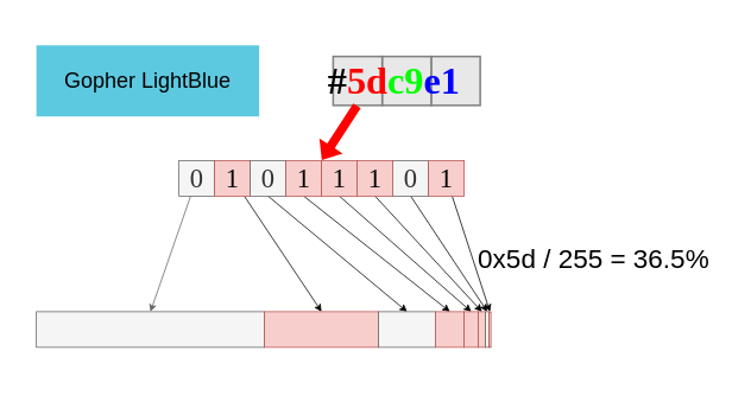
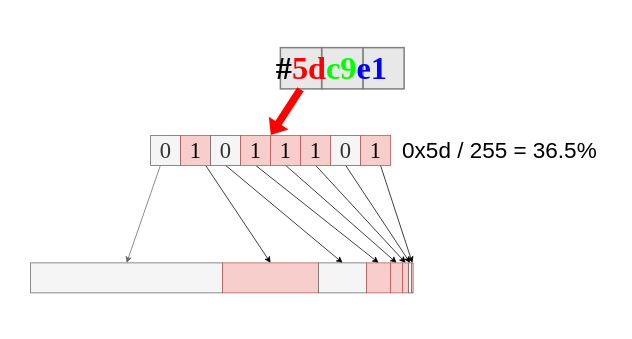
  <mxCell id="0" />
  <mxCell id="1" parent="0" />
  <mxCell id="2" value="" style="rounded=0;whiteSpace=wrap;html=1;strokeColor=none;strokeWidth=1;fillColor=#FFFFFF;fontFamily=Helvetica;fontSize=30;fontColor=#000000;" vertex="1" parent="1"><mxGeometry x="20" y="20" width="800" height="410" as="geometry" /></mxCell>
  <mxCell id="3" value="" style="whiteSpace=wrap;html=1;aspect=fixed;fillColor=#E8E8E8;fontFamily=Courier New;fontSize=26;strokeColor=#808080;fontColor=#333333;strokeWidth=2;" vertex="1" parent="1"><mxGeometry x="483" y="63" width="55" height="55" as="geometry" /></mxCell>
  <mxCell id="4" value="" style="whiteSpace=wrap;html=1;aspect=fixed;fillColor=#E8E8E8;fontFamily=Courier New;fontSize=26;strokeColor=#808080;fontColor=#333333;strokeWidth=2;" vertex="1" parent="1"><mxGeometry x="428" y="63" width="55" height="55" as="geometry" /></mxCell>
  <mxCell id="5" value="" style="whiteSpace=wrap;html=1;aspect=fixed;fillColor=#E8E8E8;fontFamily=Courier New;fontSize=26;strokeColor=#808080;fontColor=#333333;strokeWidth=2;" vertex="1" parent="1"><mxGeometry x="373" y="63" width="55" height="55" as="geometry" /></mxCell>
  <mxCell id="6" value="&lt;div style=&quot;font-size: 43px&quot;&gt;#&lt;font color=&quot;#FF0000&quot;&gt;5d&lt;/font&gt;&lt;font color=&quot;#00ff00&quot;&gt;c9&lt;/font&gt;&lt;font color=&quot;#0000ff&quot;&gt;e1&lt;/font&gt;&lt;/div&gt;" style="text;html=1;resizable=0;autosize=1;align=center;verticalAlign=middle;points=[];fillColor=none;strokeColor=none;rounded=0;fontSize=43;fontFamily=Roboto Mono;fontStyle=1;FType=g;" vertex="1" parent="1"><mxGeometry x="336" y="60" width="210" height="60" as="geometry" /></mxCell>
- <mxCell id="7" value="&lt;div&gt;Gopher LightBlue&lt;/div&gt;" style="rounded=0;whiteSpace=wrap;html=1;fontFamily=Helvetica;fontSize=24;strokeColor=none;fillColor=#5dc9e1;" vertex="1" parent="1"><mxGeometry x="40" y="50.5" width="250" height="80" as="geometry" /></mxCell>
  <mxCell id="8" value="" style="shape=flexArrow;endArrow=classic;html=1;fontFamily=Courier New;fontSize=43;fillColor=#FF0000;strokeColor=none;entryX=0;entryY=0;entryDx=0;entryDy=0;" edge="1" parent="1" target="18"><mxGeometry width="50" height="50" relative="1" as="geometry"><mxPoint x="400" y="118" as="sourcePoint" /><mxPoint x="400" y="178" as="targetPoint" /></mxGeometry></mxCell>
  <mxCell id="9" style="rounded=0;orthogonalLoop=1;jettySize=auto;html=1;entryX=0.5;entryY=0;entryDx=0;entryDy=0;fontFamily=Roboto Mono;fontSize=30;fillColor=#f5f5f5;strokeColor=#666666;" edge="1" parent="1" source="10" target="25"><mxGeometry relative="1" as="geometry" /></mxCell>
  <mxCell id="10" value="&lt;font style=&quot;font-size: 30px;&quot; face=&quot;Roboto Mono&quot;&gt;0&lt;/font&gt;" style="rounded=0;whiteSpace=wrap;html=1;fillColor=#f5f5f5;fontFamily=Courier New;fontSize=30;strokeColor=#666666;fontColor=#333333;" vertex="1" parent="1"><mxGeometry x="200" y="180" width="40" height="40" as="geometry" /></mxCell>
  <mxCell id="11" style="edgeStyle=none;rounded=0;orthogonalLoop=1;jettySize=auto;html=1;entryX=0.5;entryY=0;entryDx=0;entryDy=0;fontFamily=Roboto Mono;fontSize=30;" edge="1" parent="1" source="12" target="26"><mxGeometry relative="1" as="geometry" /></mxCell>
  <mxCell id="12" value="&lt;div&gt;1&lt;/div&gt;" style="rounded=0;whiteSpace=wrap;html=1;fillColor=#f8cecc;fontFamily=Roboto Mono;fontSize=30;strokeColor=#b85450;" vertex="1" parent="1"><mxGeometry x="240" y="180" width="40" height="40" as="geometry" /></mxCell>
  <mxCell id="13" style="edgeStyle=none;rounded=0;orthogonalLoop=1;jettySize=auto;html=1;exitX=0.5;exitY=1;exitDx=0;exitDy=0;entryX=0.5;entryY=0;entryDx=0;entryDy=0;fontFamily=Roboto Mono;fontSize=30;" edge="1" parent="1" source="14" target="27"><mxGeometry relative="1" as="geometry" /></mxCell>
  <mxCell id="14" value="&lt;font style=&quot;font-size: 30px;&quot; face=&quot;Roboto Mono&quot;&gt;0&lt;/font&gt;" style="rounded=0;whiteSpace=wrap;html=1;fillColor=#f5f5f5;fontFamily=Courier New;fontSize=30;strokeColor=#666666;fontColor=#333333;" vertex="1" parent="1"><mxGeometry x="280" y="180" width="40" height="40" as="geometry" /></mxCell>
  <mxCell id="15" style="edgeStyle=none;rounded=0;orthogonalLoop=1;jettySize=auto;html=1;exitX=0.5;exitY=1;exitDx=0;exitDy=0;entryX=0.5;entryY=0;entryDx=0;entryDy=0;fontFamily=Roboto Mono;fontSize=30;" edge="1" parent="1" source="16" target="28"><mxGeometry relative="1" as="geometry" /></mxCell>
  <mxCell id="16" value="&lt;div&gt;&lt;font face=&quot;Roboto Mono&quot;&gt;1&lt;/font&gt;&lt;/div&gt;" style="rounded=0;whiteSpace=wrap;html=1;fillColor=#f8cecc;fontFamily=Courier New;fontSize=30;strokeColor=#b85450;" vertex="1" parent="1"><mxGeometry x="320" y="180" width="40" height="40" as="geometry" /></mxCell>
  <mxCell id="17" style="edgeStyle=none;rounded=0;orthogonalLoop=1;jettySize=auto;html=1;exitX=0.5;exitY=1;exitDx=0;exitDy=0;fontFamily=Roboto Mono;fontSize=30;entryX=0.5;entryY=0;entryDx=0;entryDy=0;" edge="1" parent="1" source="18" target="29"><mxGeometry relative="1" as="geometry"><mxPoint x="510" y="340" as="targetPoint" /></mxGeometry></mxCell>
  <mxCell id="18" value="&lt;div&gt;&lt;font face=&quot;Roboto Mono&quot;&gt;1&lt;/font&gt;&lt;/div&gt;" style="rounded=0;whiteSpace=wrap;html=1;fillColor=#f8cecc;fontFamily=Courier New;fontSize=30;strokeColor=#b85450;" vertex="1" parent="1"><mxGeometry x="360" y="180" width="40" height="40" as="geometry" /></mxCell>
  <mxCell id="19" style="edgeStyle=none;rounded=0;orthogonalLoop=1;jettySize=auto;html=1;exitX=0.5;exitY=1;exitDx=0;exitDy=0;fontFamily=Roboto Mono;fontSize=30;entryX=0.5;entryY=0;entryDx=0;entryDy=0;" edge="1" parent="1" source="20" target="31"><mxGeometry relative="1" as="geometry"><mxPoint x="550" y="330" as="targetPoint" /></mxGeometry></mxCell>
  <mxCell id="20" value="&lt;font style=&quot;font-size: 30px;&quot; face=&quot;Roboto Mono&quot;&gt;0&lt;/font&gt;" style="rounded=0;whiteSpace=wrap;html=1;fillColor=#f5f5f5;fontFamily=Courier New;fontSize=30;strokeColor=#666666;fontColor=#333333;" vertex="1" parent="1"><mxGeometry x="440" y="180" width="40" height="40" as="geometry" /></mxCell>
  <mxCell id="21" style="edgeStyle=none;rounded=0;orthogonalLoop=1;jettySize=auto;html=1;exitX=0.5;exitY=1;exitDx=0;exitDy=0;entryX=0.5;entryY=0;entryDx=0;entryDy=0;fontFamily=Roboto Mono;fontSize=30;" edge="1" parent="1" source="22" target="30"><mxGeometry relative="1" as="geometry" /></mxCell>
  <mxCell id="22" value="&lt;div&gt;&lt;font face=&quot;Roboto Mono&quot;&gt;1&lt;/font&gt;&lt;/div&gt;" style="rounded=0;whiteSpace=wrap;html=1;fillColor=#f8cecc;fontFamily=Courier New;fontSize=30;strokeColor=#b85450;" vertex="1" parent="1"><mxGeometry x="400" y="180" width="40" height="40" as="geometry" /></mxCell>
  <mxCell id="23" style="edgeStyle=none;rounded=0;orthogonalLoop=1;jettySize=auto;html=1;fontFamily=Roboto Mono;fontSize=30;entryX=0.5;entryY=0;entryDx=0;entryDy=0;" edge="1" parent="1" source="24" target="32"><mxGeometry relative="1" as="geometry"><mxPoint x="550" y="340" as="targetPoint" /></mxGeometry></mxCell>
  <mxCell id="24" value="&lt;div&gt;&lt;font face=&quot;Roboto Mono&quot;&gt;1&lt;/font&gt;&lt;/div&gt;" style="rounded=0;whiteSpace=wrap;html=1;fillColor=#f8cecc;fontFamily=Courier New;fontSize=30;strokeColor=#b85450;" vertex="1" parent="1"><mxGeometry x="480" y="180" width="40" height="40" as="geometry" /></mxCell>
  <mxCell id="25" value="" style="rounded=0;whiteSpace=wrap;html=1;strokeWidth=1;fontFamily=Roboto Mono;fontSize=30;fillColor=#f5f5f5;strokeColor=#666666;fontColor=#333333;" vertex="1" parent="1"><mxGeometry x="40" y="350" width="256" height="40" as="geometry" /></mxCell>
  <mxCell id="26" value="" style="rounded=0;whiteSpace=wrap;html=1;strokeColor=#b85450;strokeWidth=1;fillColor=#f8cecc;fontFamily=Roboto Mono;fontSize=30;" vertex="1" parent="1"><mxGeometry x="296" y="350" width="128" height="40" as="geometry" /></mxCell>
  <mxCell id="27" value="" style="rounded=0;whiteSpace=wrap;html=1;strokeWidth=1;fontFamily=Roboto Mono;fontSize=30;fillColor=#f5f5f5;strokeColor=#666666;fontColor=#333333;" vertex="1" parent="1"><mxGeometry x="424" y="350" width="64" height="40" as="geometry" /></mxCell>
  <mxCell id="28" value="" style="rounded=0;whiteSpace=wrap;html=1;strokeColor=#b85450;strokeWidth=1;fillColor=#f8cecc;fontFamily=Roboto Mono;fontSize=30;" vertex="1" parent="1"><mxGeometry x="488" y="350" width="32" height="40" as="geometry" /></mxCell>
  <mxCell id="29" value="" style="rounded=0;whiteSpace=wrap;html=1;strokeColor=#b85450;strokeWidth=1;fillColor=#f8cecc;fontFamily=Roboto Mono;fontSize=30;" vertex="1" parent="1"><mxGeometry x="520" y="350" width="16" height="40" as="geometry" /></mxCell>
  <mxCell id="30" value="" style="rounded=0;whiteSpace=wrap;html=1;strokeColor=#b85450;strokeWidth=1;fillColor=#f8cecc;fontFamily=Roboto Mono;fontSize=30;" vertex="1" parent="1"><mxGeometry x="536" y="350" width="8" height="40" as="geometry" /></mxCell>
  <mxCell id="31" value="" style="rounded=0;whiteSpace=wrap;html=1;strokeColor=#666666;strokeWidth=1;fillColor=#f5f5f5;fontFamily=Roboto Mono;fontSize=30;fontColor=#333333;" vertex="1" parent="1"><mxGeometry x="544" y="350" width="4" height="40" as="geometry" /></mxCell>
  <mxCell id="32" value="" style="rounded=0;whiteSpace=wrap;html=1;strokeColor=#b85450;strokeWidth=1;fillColor=#f8cecc;fontFamily=Roboto Mono;fontSize=30;" vertex="1" parent="1"><mxGeometry x="548" y="350" width="2" height="40" as="geometry" /></mxCell>
- <mxCell id="33" value="&lt;div&gt;&lt;font style=&quot;font-size: 30px&quot; face=&quot;Helvetica&quot; color=&quot;#000000&quot;&gt;0x5d / 255 = 36.5%&lt;/font&gt;&lt;/div&gt;" style="text;html=1;align=center;verticalAlign=middle;resizable=0;points=[];autosize=1;fontSize=30;fontFamily=Roboto Mono;fontColor=#0000ff;" vertex="1" parent="1"><mxGeometry x="530" y="270" width="270" height="40" as="geometry" /></mxCell>
+ <mxCell id="33" value="&lt;div&gt;&lt;font style=&quot;font-size: 30px&quot; face=&quot;Helvetica&quot; color=&quot;#000000&quot;&gt;0x5d / 255 = 36.5%&lt;/font&gt;&lt;/div&gt;" style="text;html=1;align=center;verticalAlign=middle;resizable=0;points=[];autosize=1;fontSize=30;fontFamily=Roboto Mono;fontColor=#0000ff;" vertex="1" parent="1"><mxGeometry x="530" y="180" width="270" height="40" as="geometry" /></mxCell>
  <mxCell id="34" style="edgeStyle=none;rounded=0;orthogonalLoop=1;jettySize=auto;html=1;exitX=0.5;exitY=1;exitDx=0;exitDy=0;fontFamily=Helvetica;fontSize=30;fontColor=#000000;" edge="1" parent="1" source="2" target="2"><mxGeometry relative="1" as="geometry" /></mxCell>
